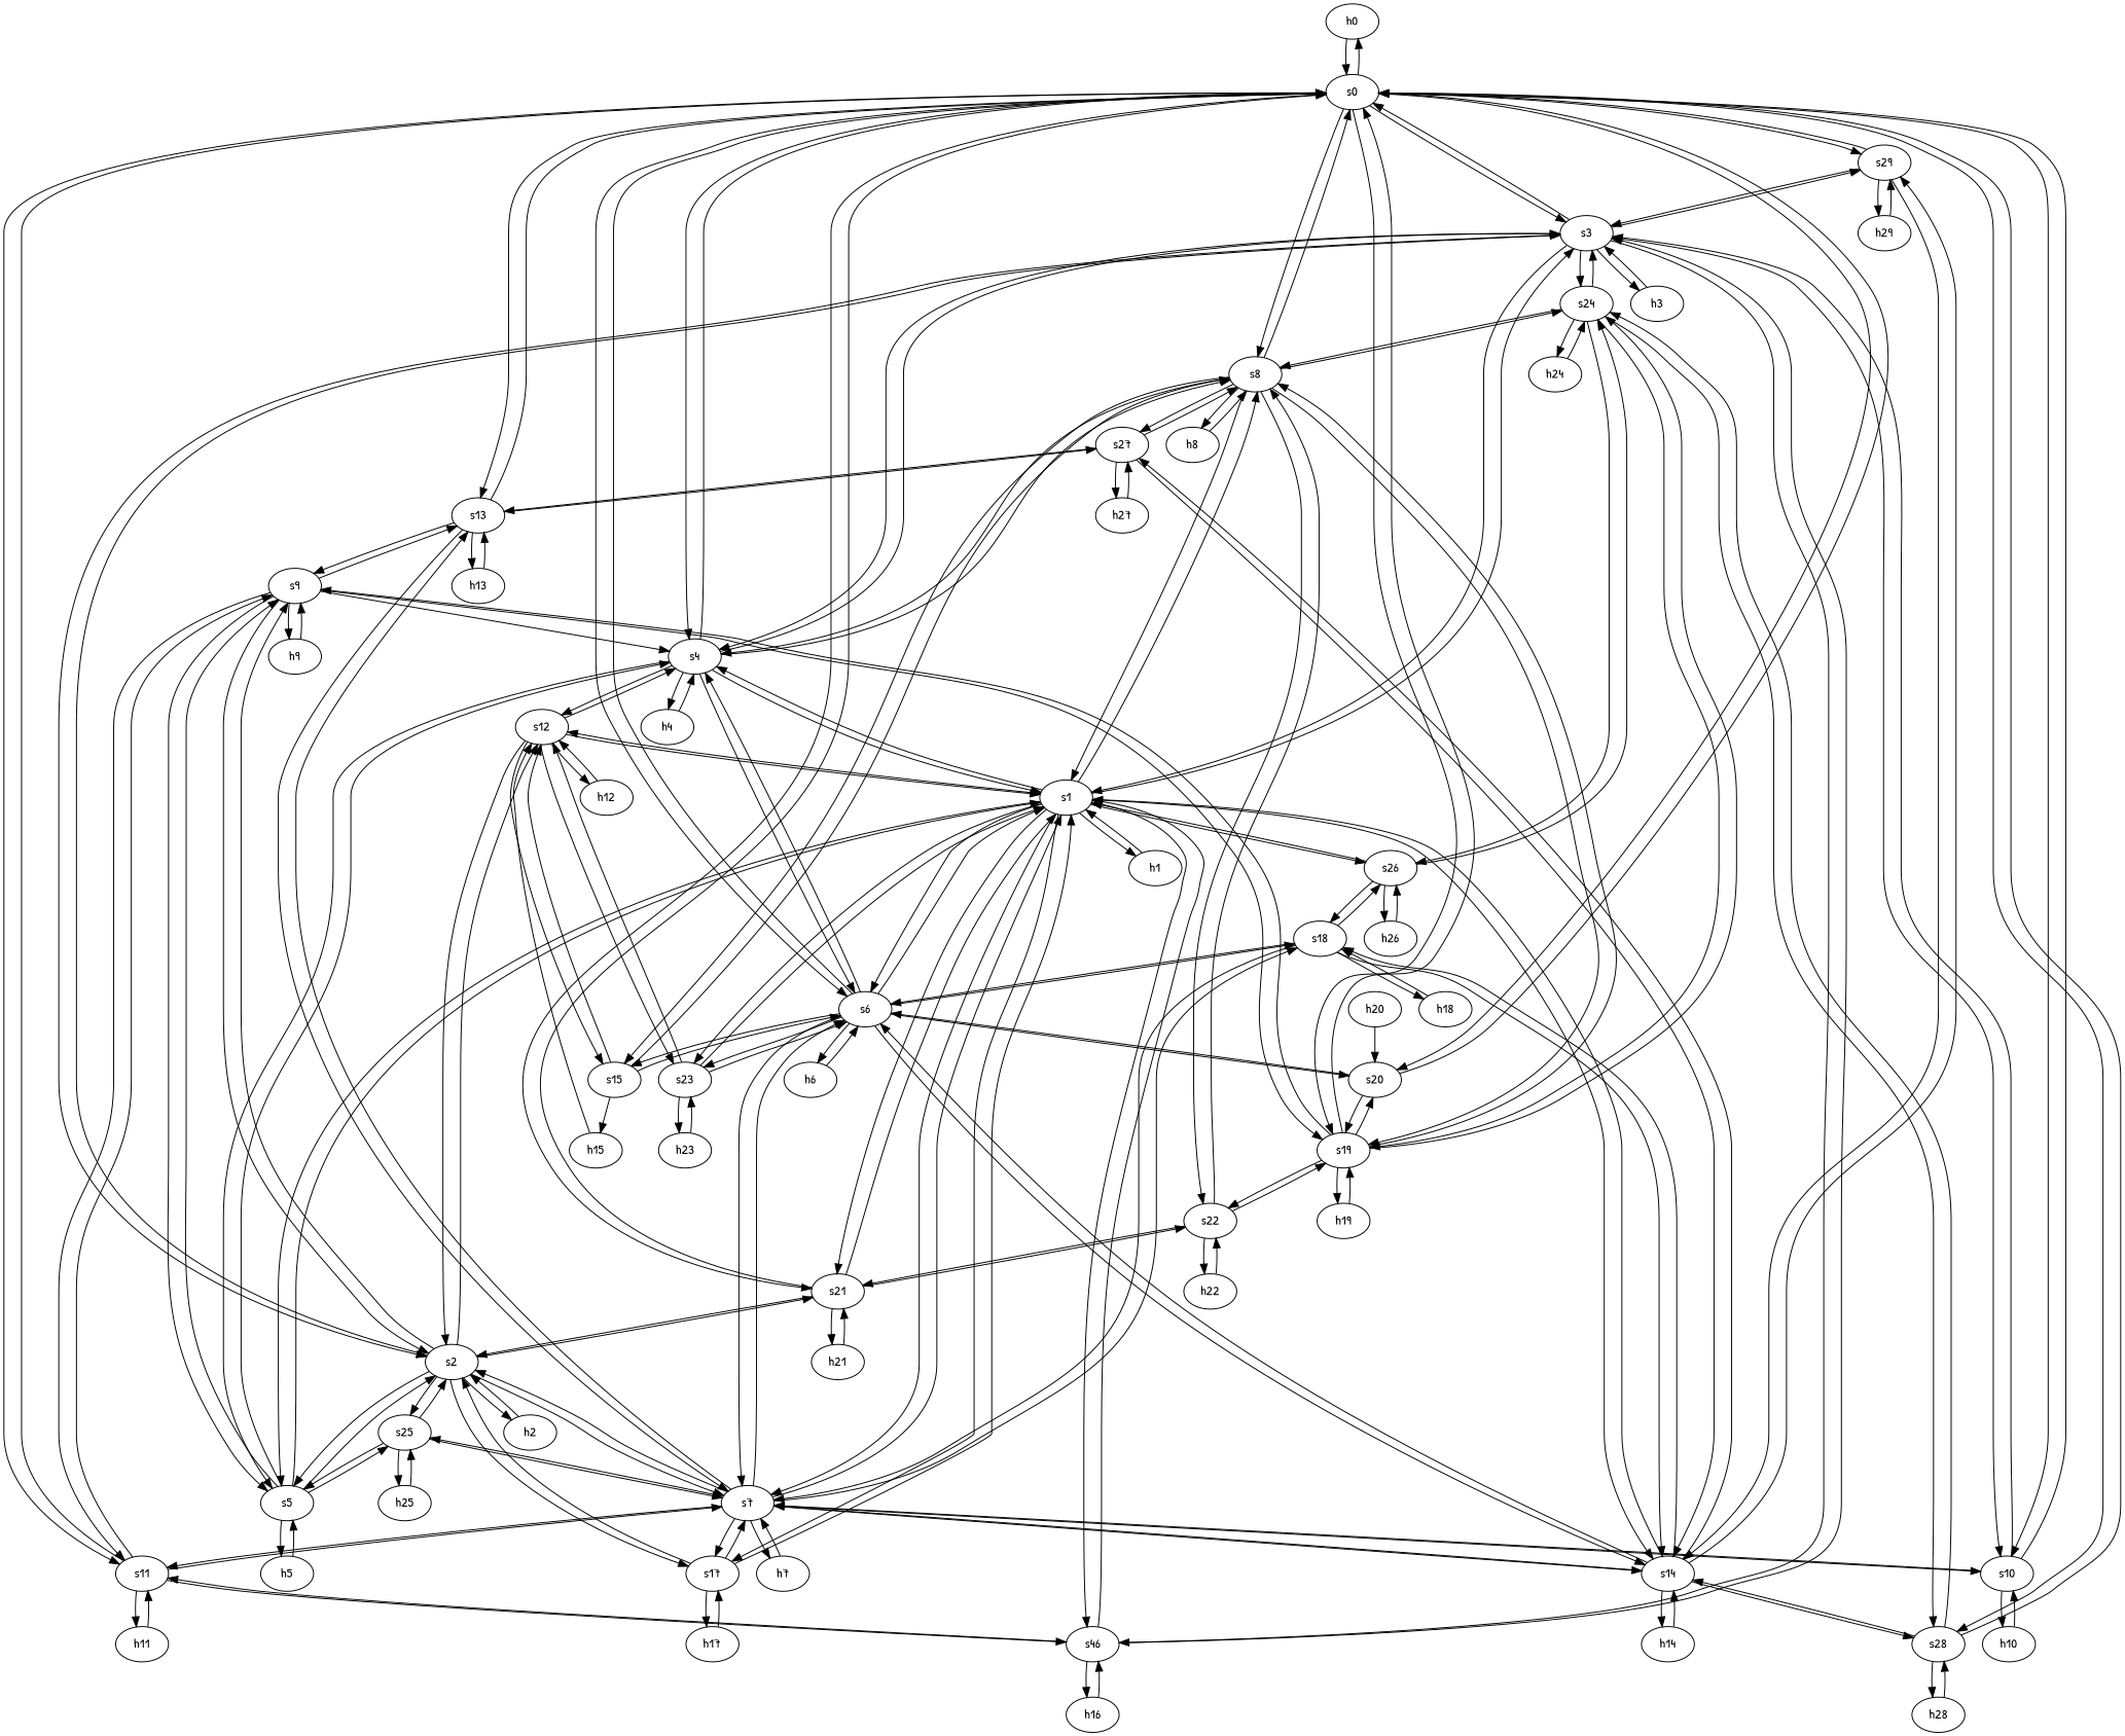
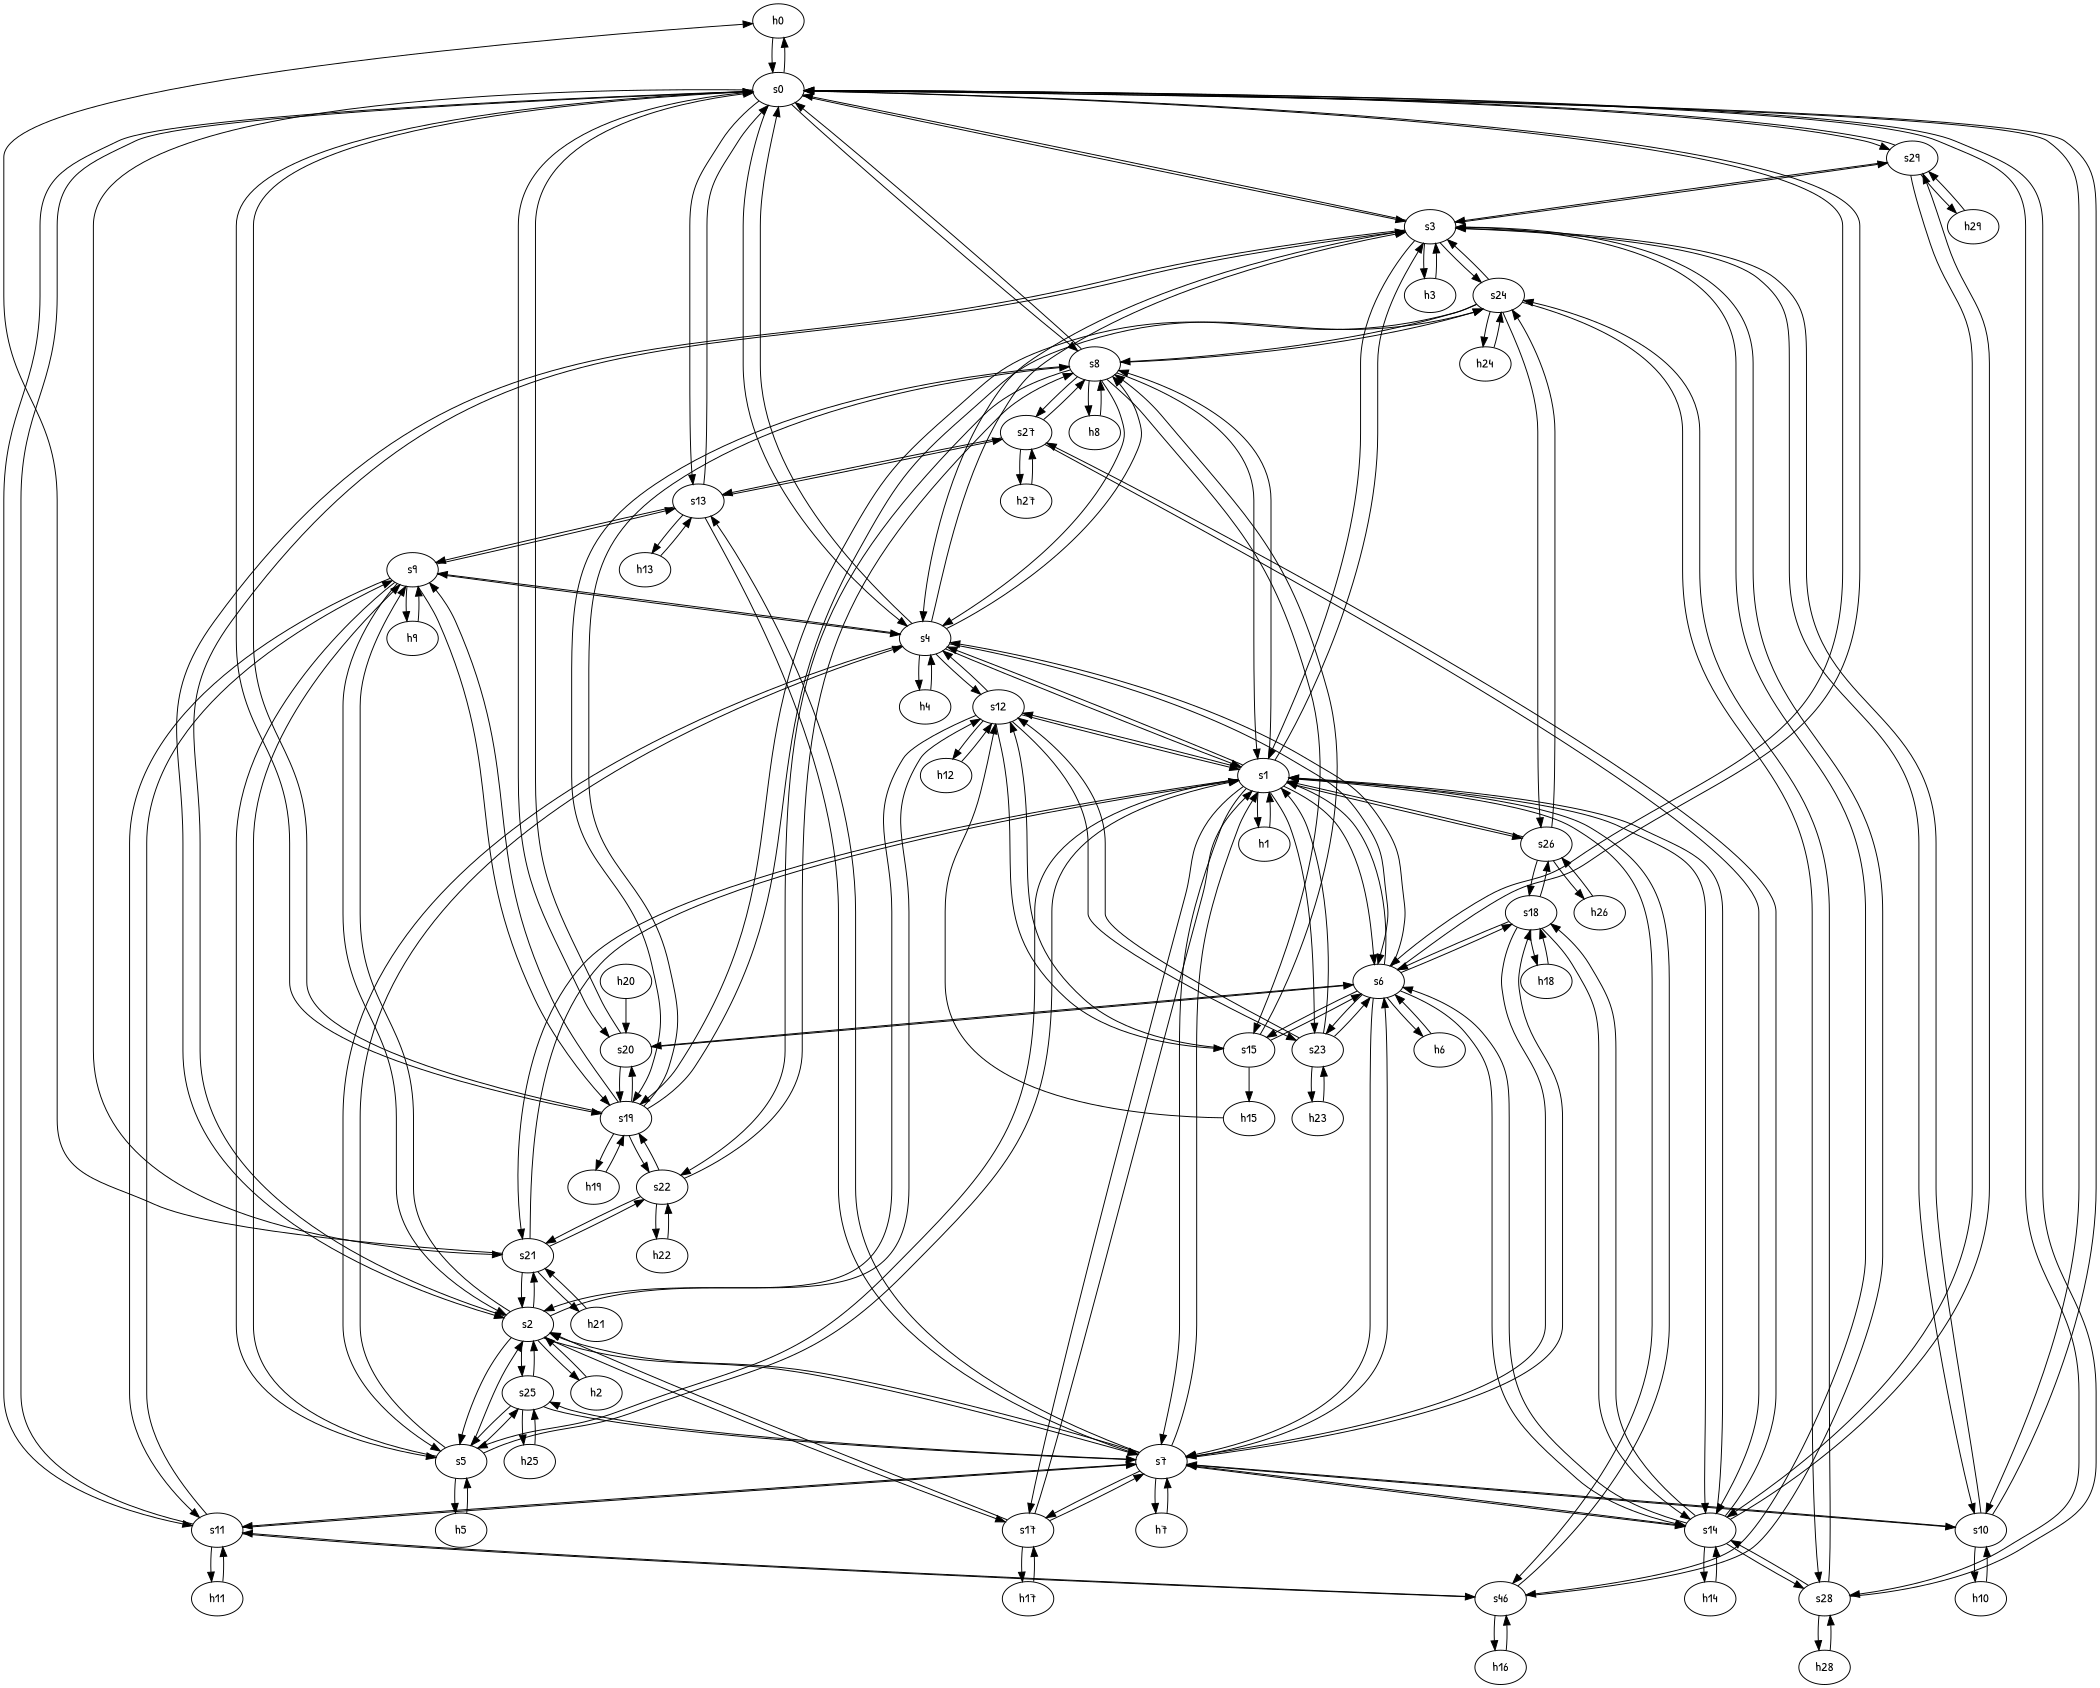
  strict digraph {
    fontname="Patrick Hand"
    node [fontname="Patrick Hand" type=host]
    edge [capacity="1Gbps" cost=1 dst_port=1 fontname="Patrick Hand" src_port=1]
    h0 [ip="0.0.0.30" mac="00:00:00:00:0:30"]
    s0 [type=switch]
    s3 [type=switch]
    s4 [type=switch]
    s6 [type=switch]
    s8 [type=switch]
    s10 [type=switch]
    s11 [type=switch]
    s13 [type=switch]
    s19 [type=switch]
    s20 [type=switch]
    s21 [type=switch]
    s28 [type=switch]
    s29 [type=switch]
    s1 [type=switch]
    n16 [label=s46 type=switch]
    s2 [type=switch]
    h3 [ip="0.0.0.33" mac="00:00:00:00:0:33"]
    s24 [type=switch]
    s5 [type=switch]
    s12 [type=switch]
    s9 [type=switch]
    h4 [ip="0.0.0.34" mac="00:00:00:00:0:34"]
    s7 [type=switch]
    s14 [type=switch]
    s23 [type=switch]
    h6 [ip="0.0.0.36" mac="00:00:00:00:0:36"]
    s15 [type=switch]
    s18 [type=switch]
    h8 [ip="0.0.0.38" mac="00:00:00:00:0:38"]
    s22 [type=switch]
    s27 [type=switch]
    h10 [ip="0.0.0.40" mac="00:00:00:00:0:40"]
    h11 [ip="0.0.0.41" mac="00:00:00:00:0:41"]
    h13 [ip="0.0.0.43" mac="00:00:00:00:0:43"]
    h19 [ip="0.0.0.49" mac="00:00:00:00:0:49"]
    h21 [ip="0.0.0.51" mac="00:00:00:00:0:51"]
    h28 [ip="0.0.0.58" mac="00:00:00:00:0:58"]
    h29 [ip="0.0.0.59" mac="00:00:00:00:0:59"]
    h1 [ip="0.0.0.31" mac="00:00:00:00:0:31"]
    s17 [type=switch]
    s26 [type=switch]
    s25 [type=switch]
    h5 [ip="0.0.0.35" mac="00:00:00:00:0:35"]
    h7 [ip="0.0.0.37" mac="00:00:00:00:0:37"]
    h12 [ip="0.0.0.42" mac="00:00:00:00:0:42"]
    h14 [ip="0.0.0.44" mac="00:00:00:00:0:44"]
    h16 [ip="0.0.0.46" mac="00:00:00:00:0:46"]
    h17 [ip="0.0.0.47" mac="00:00:00:00:0:47"]
    h23 [ip="0.0.0.53" mac="00:00:00:00:0:53"]
    h26 [ip="0.0.0.56" mac="00:00:00:00:0:56"]
    h2 [ip="0.0.0.32" mac="00:00:00:00:0:32"]
    h9 [ip="0.0.0.39" mac="00:00:00:00:0:39"]
    h25 [ip="0.0.0.55" mac="00:00:00:00:0:55"]
    h24 [ip="0.0.0.54" mac="00:00:00:00:0:54"]
    h15 [ip="0.0.0.45" mac="00:00:00:00:0:45"]
    h18 [ip="0.0.0.48" mac="00:00:00:00:0:48"]
    h22 [ip="0.0.0.52" mac="00:00:00:00:0:52"]
    h27 [ip="0.0.0.57" mac="00:00:00:00:0:57"]
    h20 [ip="0.0.0.50" mac="00:00:00:00:0:50"]
    h0 -> s0 [capacity="100Gbps"]
    s0 -> h0 [capacity="100Gbps"]
    s0 -> s3
    s0 -> s4
    s0 -> s6
    s0 -> s8
    s0 -> s10
    s0 -> s11
    s0 -> s13
    s0 -> s19
    s0 -> s20
    s0 -> s21
    s0 -> s28
    s0 -> s29
    s3 -> s0
    s3 -> s4
    s3 -> s10
    s3 -> s29
    s3 -> s1
    s3 -> n16
    s3 -> s2
    s3 -> h3 [capacity="100Gbps"]
    s3 -> s24
    s4 -> s0
    s4 -> s3
    s4 -> s6
    s4 -> s8
    s4 -> s1
    s4 -> s5
    s4 -> s12
+   s4 -> s9
    s4 -> h4 [capacity="100Gbps"]
    s6 -> s0
    s6 -> s4
    s6 -> s20
    s6 -> s1
    s6 -> s7
    s6 -> s14
    s6 -> s23
    s6 -> h6 [capacity="100Gbps"]
    s6 -> s15
    s6 -> s18
    s8 -> s0
    s8 -> s4
    s8 -> s19
    s8 -> s1
    s8 -> s24
    s8 -> s15
    s8 -> h8 [capacity="100Gbps"]
    s8 -> s22
    s8 -> s27
    s10 -> s0
    s10 -> s3
    s10 -> s7
    s10 -> h10 [capacity="100Gbps"]
    s11 -> s0
    s11 -> n16
    s11 -> s9
    s11 -> s7
    s11 -> h11 [capacity="100Gbps"]
    s13 -> s0
    s13 -> s9
    s13 -> s7
    s13 -> s27
    s13 -> h13 [capacity="100Gbps"]
    s19 -> s0
    s19 -> s8
    s19 -> s20
    s19 -> s24
    s19 -> s9
    s19 -> s22
    s19 -> h19 [capacity="100Gbps"]
    s20 -> s0
    s20 -> s6
    s20 -> s19
-   s21 -> s0
+   s21 -> h0
    s21 -> s1
    s21 -> s2
    s21 -> s22
    s21 -> h21 [capacity="100Gbps"]
    s28 -> s0
    s28 -> s24
    s28 -> s14
    s28 -> h28 [capacity="100Gbps"]
    s29 -> s0
    s29 -> s3
    s29 -> s14
    s29 -> h29 [capacity="100Gbps"]
    s1 -> s3
    s1 -> s4
    s1 -> s6
    s1 -> s8
    s1 -> s21
    s1 -> n16
    s1 -> s5
    s1 -> s12
    s1 -> s7
    s1 -> s14
    s1 -> s23
    s1 -> h1 [capacity="100Gbps"]
    s1 -> s17
    s1 -> s26
    n16 -> s3
    n16 -> s11
    n16 -> s1
    n16 -> h16 [capacity="100Gbps"]
    s2 -> s3
    s2 -> s21
    s2 -> s5
    s2 -> s12
    s2 -> s9
    s2 -> s7
    s2 -> s17
    s2 -> s25
    s2 -> h2 [capacity="100Gbps"]
    h3 -> s3 [capacity="100Gbps"]
    s24 -> s3
    s24 -> s8
    s24 -> s19
    s24 -> s28
    s24 -> s26
    s24 -> h24 [capacity="100Gbps"]
    s5 -> s4
    s5 -> s1
    s5 -> s2
    s5 -> s9
    s5 -> s25
    s5 -> h5 [capacity="100Gbps"]
    s12 -> s4
    s12 -> s1
    s12 -> s2
    s12 -> s23
    s12 -> s15
    s12 -> h12 [capacity="100Gbps"]
    s9 -> s4
    s9 -> s11
    s9 -> s13
    s9 -> s19
    s9 -> s2
    s9 -> s5
    s9 -> h9 [capacity="100Gbps"]
    h4 -> s4 [capacity="100Gbps"]
    s7 -> s6
    s7 -> s10
    s7 -> s11
    s7 -> s13
    s7 -> s1
    s7 -> s2
    s7 -> s14
    s7 -> s18
    s7 -> s17
    s7 -> s25
    s7 -> h7 [capacity="100Gbps"]
    s14 -> s6
    s14 -> s28
    s14 -> s29
    s14 -> s1
    s14 -> s7
    s14 -> s18
    s14 -> s27
    s14 -> h14 [capacity="100Gbps"]
    s23 -> s6
    s23 -> s1
    s23 -> s12
    s23 -> h23 [capacity="100Gbps"]
    h6 -> s6 [capacity="100Gbps"]
    s15 -> s6
    s15 -> s8
    s15 -> s12
    s15 -> h15 [capacity="100Gbps"]
    s18 -> s6
    s18 -> s7
    s18 -> s14
    s18 -> s26
    s18 -> h18 [capacity="100Gbps"]
    h8 -> s8 [capacity="100Gbps"]
    s22 -> s8
    s22 -> s19
    s22 -> s21
    s22 -> h22 [capacity="100Gbps"]
    s27 -> s8
    s27 -> s13
    s27 -> s14
    s27 -> h27 [capacity="100Gbps"]
    h10 -> s10 [capacity="100Gbps"]
    h11 -> s11 [capacity="100Gbps"]
    h13 -> s13 [capacity="100Gbps"]
    h19 -> s19 [capacity="100Gbps"]
    h21 -> s21 [capacity="100Gbps"]
    h28 -> s28 [capacity="100Gbps"]
    h29 -> s29 [capacity="100Gbps"]
    h1 -> s1 [capacity="100Gbps"]
    s17 -> s1
    s17 -> s2
    s17 -> s7
    s17 -> h17 [capacity="100Gbps"]
    s26 -> s1
    s26 -> s24
    s26 -> s18
    s26 -> h26 [capacity="100Gbps"]
    s25 -> s2
    s25 -> s5
    s25 -> s7
    s25 -> h25 [capacity="100Gbps"]
    h5 -> s5 [capacity="100Gbps"]
    h7 -> s7 [capacity="100Gbps"]
    h12 -> s12 [capacity="100Gbps"]
    h14 -> s14 [capacity="100Gbps"]
    h16 -> n16 [capacity="100Gbps"]
    h17 -> s17 [capacity="100Gbps"]
    h23 -> s23 [capacity="100Gbps"]
    h26 -> s26 [capacity="100Gbps"]
    h2 -> s2 [capacity="100Gbps"]
    h9 -> s9 [capacity="100Gbps"]
    h25 -> s25 [capacity="100Gbps"]
    h24 -> s24 [capacity="100Gbps"]
    h15 -> s12 [capacity="100Gbps"]
    h18 -> s18 [capacity="100Gbps"]
    h22 -> s22 [capacity="100Gbps"]
    h27 -> s27 [capacity="100Gbps"]
    h20 -> s20 [capacity="100Gbps"]
  }
